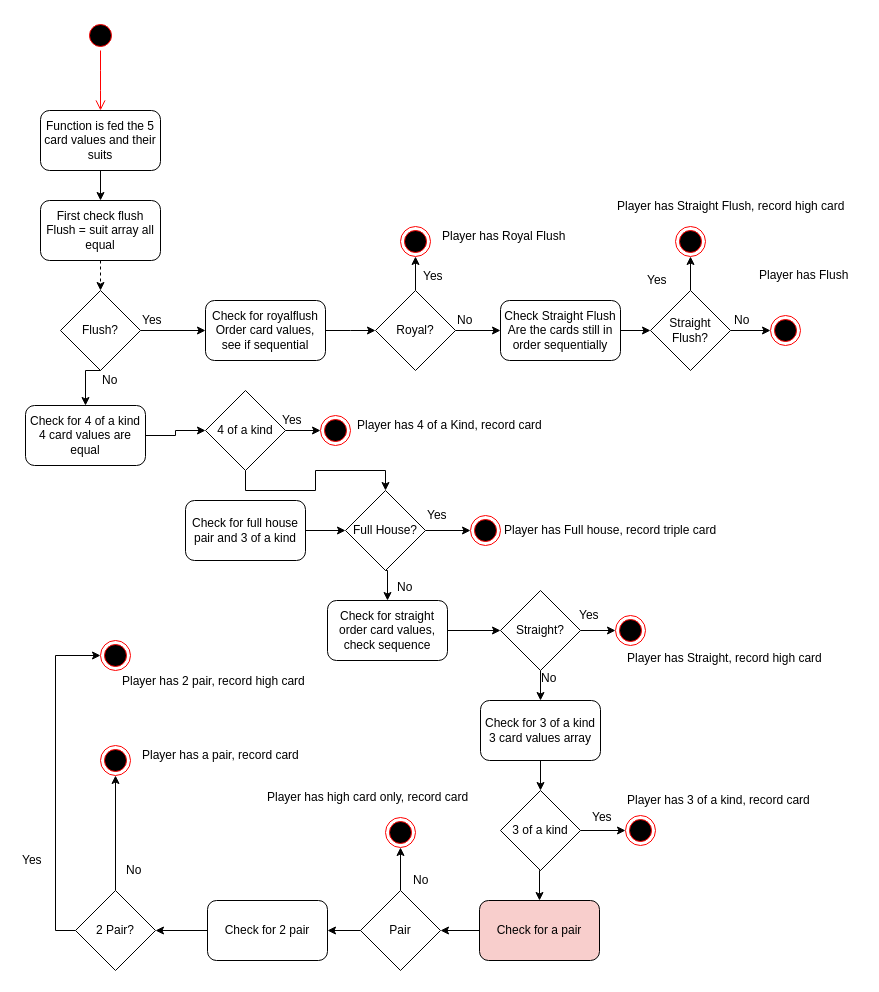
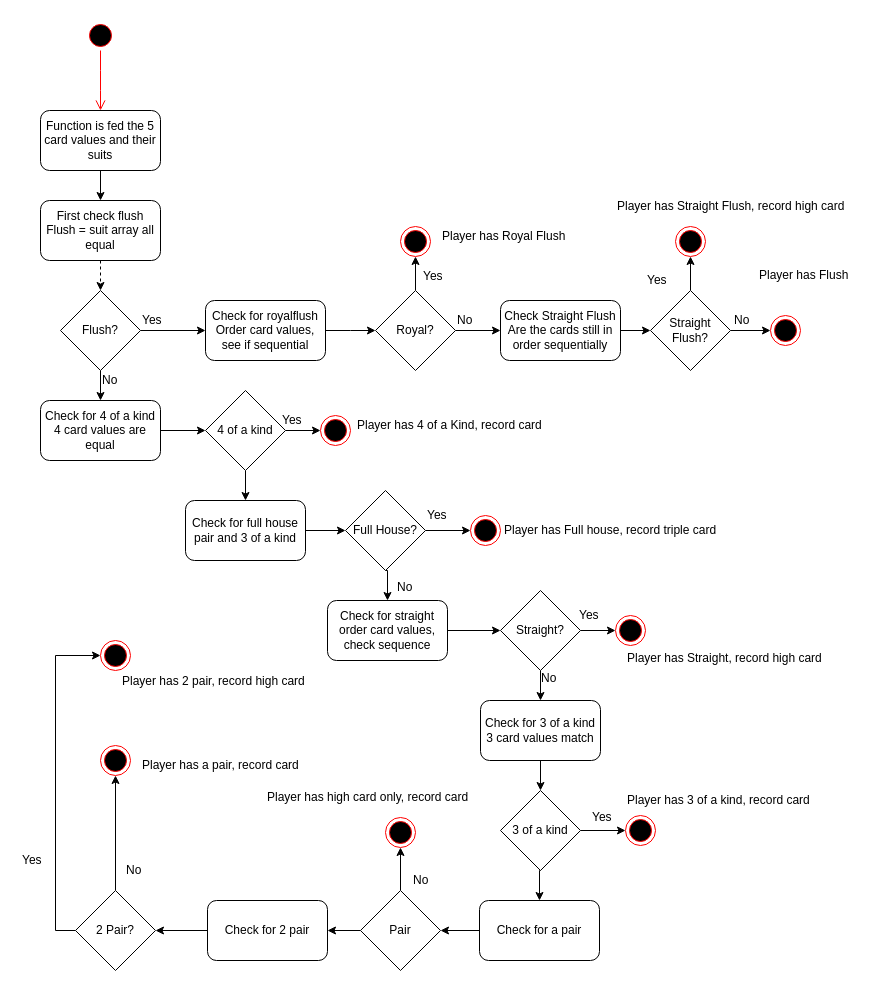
  <mxCell id="0" />
  <mxCell id="1" parent="0" />
  <mxCell id="2" value="" style="ellipse;html=1;shape=startState;fillColor=#000000;strokeColor=#ff0000;" vertex="1" parent="1"><mxGeometry x="85" y="20" width="30" height="30" as="geometry" /></mxCell>
  <mxCell id="3" value="" style="edgeStyle=orthogonalEdgeStyle;html=1;verticalAlign=bottom;endArrow=open;endSize=8;strokeColor=#ff0000;" edge="1" source="2" parent="1"><mxGeometry relative="1" as="geometry"><mxPoint x="100" y="110" as="targetPoint" /></mxGeometry></mxCell>
  <mxCell id="4" value="Function is fed the 5 card values and their suits" style="rounded=1;whiteSpace=wrap;html=1;" vertex="1" parent="1"><mxGeometry x="40" y="110" width="120" height="60" as="geometry" /></mxCell>
  <mxCell id="5" value="" style="endArrow=classic;html=1;exitX=0.5;exitY=1;exitDx=0;exitDy=0;entryX=0.5;entryY=0;entryDx=0;entryDy=0;" edge="1" parent="1" source="4"><mxGeometry width="50" height="50" relative="1" as="geometry"><mxPoint x="215" y="190" as="sourcePoint" /><mxPoint x="100" y="200" as="targetPoint" /></mxGeometry></mxCell>
  <mxCell id="6" style="edgeStyle=orthogonalEdgeStyle;rounded=0;orthogonalLoop=1;jettySize=auto;html=1;exitX=0.5;exitY=1;exitDx=0;exitDy=0;entryX=0.5;entryY=0;entryDx=0;entryDy=0;dashed=1;" edge="1" parent="1" source="7" target="10"><mxGeometry relative="1" as="geometry" /></mxCell>
  <mxCell id="7" value="First check flush&lt;br&gt;Flush = suit array all equal&lt;br&gt;" style="rounded=1;whiteSpace=wrap;html=1;" vertex="1" parent="1"><mxGeometry x="40" y="200" width="120" height="60" as="geometry" /></mxCell>
  <mxCell id="8" style="edgeStyle=orthogonalEdgeStyle;rounded=0;orthogonalLoop=1;jettySize=auto;html=1;exitX=1;exitY=0.5;exitDx=0;exitDy=0;entryX=0;entryY=0.5;entryDx=0;entryDy=0;" edge="1" parent="1" source="10" target="12"><mxGeometry relative="1" as="geometry" /></mxCell>
  <mxCell id="9" style="edgeStyle=orthogonalEdgeStyle;rounded=0;orthogonalLoop=1;jettySize=auto;html=1;exitX=0.5;exitY=1;exitDx=0;exitDy=0;entryX=0.5;entryY=0;entryDx=0;entryDy=0;" edge="1" parent="1" source="10" target="24"><mxGeometry relative="1" as="geometry" /></mxCell>
  <mxCell id="10" value="Flush?" style="rhombus;whiteSpace=wrap;html=1;" vertex="1" parent="1"><mxGeometry x="60" y="290" width="80" height="80" as="geometry" /></mxCell>
  <mxCell id="11" style="edgeStyle=orthogonalEdgeStyle;rounded=0;orthogonalLoop=1;jettySize=auto;html=1;exitX=1;exitY=0.5;exitDx=0;exitDy=0;entryX=0;entryY=0.5;entryDx=0;entryDy=0;" edge="1" parent="1" source="12"><mxGeometry relative="1" as="geometry"><mxPoint x="375" y="330" as="targetPoint" /></mxGeometry></mxCell>
  <mxCell id="12" value="Check for royalflush&lt;br&gt;Order card values, see if sequential&lt;br&gt;" style="rounded=1;whiteSpace=wrap;html=1;" vertex="1" parent="1"><mxGeometry x="205" y="300" width="120" height="60" as="geometry" /></mxCell>
  <mxCell id="13" style="edgeStyle=orthogonalEdgeStyle;rounded=0;orthogonalLoop=1;jettySize=auto;html=1;exitX=0.5;exitY=0;exitDx=0;exitDy=0;entryX=0.5;entryY=1;entryDx=0;entryDy=0;" edge="1" parent="1" source="15" target="16"><mxGeometry relative="1" as="geometry" /></mxCell>
  <mxCell id="14" style="edgeStyle=orthogonalEdgeStyle;rounded=0;orthogonalLoop=1;jettySize=auto;html=1;exitX=1;exitY=0.5;exitDx=0;exitDy=0;entryX=0;entryY=0.5;entryDx=0;entryDy=0;" edge="1" parent="1" source="15" target="78"><mxGeometry relative="1" as="geometry" /></mxCell>
  <mxCell id="15" value="Royal?" style="rhombus;whiteSpace=wrap;html=1;" vertex="1" parent="1"><mxGeometry x="375" y="290" width="80" height="80" as="geometry" /></mxCell>
  <mxCell id="16" value="" style="ellipse;html=1;shape=endState;fillColor=#000000;strokeColor=#ff0000;" vertex="1" parent="1"><mxGeometry x="400" y="226" width="30" height="30" as="geometry" /></mxCell>
  <mxCell id="17" value="" style="ellipse;html=1;shape=endState;fillColor=#000000;strokeColor=#ff0000;" vertex="1" parent="1"><mxGeometry x="770" y="315" width="30" height="30" as="geometry" /></mxCell>
  <mxCell id="18" value="Yes" style="text;html=1;resizable=0;points=[];autosize=1;align=left;verticalAlign=top;spacingTop=-4;" vertex="1" parent="1"><mxGeometry x="140" y="310" width="40" height="20" as="geometry" /></mxCell>
  <mxCell id="19" value="No" style="text;html=1;resizable=0;points=[];autosize=1;align=left;verticalAlign=top;spacingTop=-4;" vertex="1" parent="1"><mxGeometry x="455" y="310" width="30" height="20" as="geometry" /></mxCell>
  <mxCell id="20" value="Yes" style="text;html=1;resizable=0;points=[];autosize=1;align=left;verticalAlign=top;spacingTop=-4;" vertex="1" parent="1"><mxGeometry x="421" y="266" width="40" height="20" as="geometry" /></mxCell>
  <mxCell id="21" value="Player has Flush" style="text;html=1;resizable=0;points=[];autosize=1;align=left;verticalAlign=top;spacingTop=-4;" vertex="1" parent="1"><mxGeometry x="757" y="265" width="100" height="20" as="geometry" /></mxCell>
  <mxCell id="22" value="Player has Royal Flush" style="text;html=1;resizable=0;points=[];autosize=1;align=left;verticalAlign=top;spacingTop=-4;" vertex="1" parent="1"><mxGeometry x="440" y="226" width="140" height="20" as="geometry" /></mxCell>
  <mxCell id="23" style="edgeStyle=orthogonalEdgeStyle;rounded=0;orthogonalLoop=1;jettySize=auto;html=1;exitX=1;exitY=0.5;exitDx=0;exitDy=0;entryX=0;entryY=0.5;entryDx=0;entryDy=0;" edge="1" parent="1" source="24" target="28"><mxGeometry relative="1" as="geometry" /></mxCell>
- <mxCell id="24" value="Check for 4 of a kind&lt;br&gt;4 card values are equal&lt;br&gt;" style="rounded=1;whiteSpace=wrap;html=1;" vertex="1" parent="1"><mxGeometry x="25" y="405" width="120" height="60" as="geometry" /></mxCell>
+ <mxCell id="24" value="Check for 4 of a kind&lt;br&gt;4 card values are equal&lt;br&gt;" style="rounded=1;whiteSpace=wrap;html=1;" vertex="1" parent="1"><mxGeometry x="40" y="400" width="120" height="60" as="geometry" /></mxCell>
  <mxCell id="25" value="No" style="text;html=1;resizable=0;points=[];autosize=1;align=left;verticalAlign=top;spacingTop=-4;" vertex="1" parent="1"><mxGeometry x="100" y="370" width="30" height="20" as="geometry" /></mxCell>
  <mxCell id="26" style="edgeStyle=orthogonalEdgeStyle;rounded=0;orthogonalLoop=1;jettySize=auto;html=1;exitX=1;exitY=0.5;exitDx=0;exitDy=0;entryX=0;entryY=0.5;entryDx=0;entryDy=0;" edge="1" parent="1" source="28"><mxGeometry relative="1" as="geometry"><mxPoint x="320" y="430" as="targetPoint" /></mxGeometry></mxCell>
- <mxCell id="27" style="edgeStyle=orthogonalEdgeStyle;rounded=0;orthogonalLoop=1;jettySize=auto;html=1;exitX=0.5;exitY=1;exitDx=0;exitDy=0;" edge="1" parent="1" source="28" target="39"><mxGeometry relative="1" as="geometry" /></mxCell>
+ <mxCell id="27" style="edgeStyle=orthogonalEdgeStyle;rounded=0;orthogonalLoop=1;jettySize=auto;html=1;exitX=0.5;exitY=1;exitDx=0;exitDy=0;entryX=0.5;entryY=0;entryDx=0;entryDy=0;" edge="1" parent="1" source="28" target="34"><mxGeometry relative="1" as="geometry" /></mxCell>
  <mxCell id="28" value="4 of a kind" style="rhombus;whiteSpace=wrap;html=1;" vertex="1" parent="1"><mxGeometry x="205" y="390" width="80" height="80" as="geometry" /></mxCell>
  <mxCell id="29" value="Yes" style="text;html=1;resizable=0;points=[];autosize=1;align=left;verticalAlign=top;spacingTop=-4;" vertex="1" parent="1"><mxGeometry x="280" y="410" width="40" height="20" as="geometry" /></mxCell>
  <mxCell id="30" value="" style="ellipse;html=1;shape=endState;fillColor=#000000;strokeColor=#ff0000;" vertex="1" parent="1"><mxGeometry x="320" y="415" width="30" height="30" as="geometry" /></mxCell>
  <mxCell id="31" value="" style="ellipse;html=1;shape=endState;fillColor=#000000;strokeColor=#ff0000;" vertex="1" parent="1"><mxGeometry x="470" y="515" width="30" height="30" as="geometry" /></mxCell>
  <mxCell id="32" value="Player has 4 of a Kind, record card" style="text;html=1;resizable=0;points=[];autosize=1;align=left;verticalAlign=top;spacingTop=-4;" vertex="1" parent="1"><mxGeometry x="355" y="415" width="200" height="20" as="geometry" /></mxCell>
  <mxCell id="33" style="edgeStyle=orthogonalEdgeStyle;rounded=0;orthogonalLoop=1;jettySize=auto;html=1;exitX=1;exitY=0.5;exitDx=0;exitDy=0;entryX=0;entryY=0.5;entryDx=0;entryDy=0;" edge="1" parent="1" source="34" target="39"><mxGeometry relative="1" as="geometry" /></mxCell>
  <mxCell id="34" value="Check for full house&lt;br&gt;pair and 3 of a kind&lt;br&gt;" style="rounded=1;whiteSpace=wrap;html=1;" vertex="1" parent="1"><mxGeometry x="185" y="500" width="120" height="60" as="geometry" /></mxCell>
  <mxCell id="35" value="Player has Full house, record triple card" style="text;html=1;resizable=0;points=[];autosize=1;align=left;verticalAlign=top;spacingTop=-4;" vertex="1" parent="1"><mxGeometry x="502" y="520" width="230" height="20" as="geometry" /></mxCell>
  <mxCell id="36" value="Yes" style="text;html=1;resizable=0;points=[];autosize=1;align=left;verticalAlign=top;spacingTop=-4;" vertex="1" parent="1"><mxGeometry x="425" y="505" width="40" height="20" as="geometry" /></mxCell>
  <mxCell id="37" style="edgeStyle=orthogonalEdgeStyle;rounded=0;orthogonalLoop=1;jettySize=auto;html=1;exitX=1;exitY=0.5;exitDx=0;exitDy=0;entryX=0;entryY=0.5;entryDx=0;entryDy=0;" edge="1" parent="1" source="39" target="31"><mxGeometry relative="1" as="geometry" /></mxCell>
  <mxCell id="38" style="edgeStyle=orthogonalEdgeStyle;rounded=0;orthogonalLoop=1;jettySize=auto;html=1;exitX=0.5;exitY=1;exitDx=0;exitDy=0;entryX=0.5;entryY=0;entryDx=0;entryDy=0;" edge="1" parent="1" source="39" target="41"><mxGeometry relative="1" as="geometry" /></mxCell>
  <mxCell id="39" value="Full House?" style="rhombus;whiteSpace=wrap;html=1;" vertex="1" parent="1"><mxGeometry x="345" y="490" width="80" height="80" as="geometry" /></mxCell>
  <mxCell id="40" style="edgeStyle=orthogonalEdgeStyle;rounded=0;orthogonalLoop=1;jettySize=auto;html=1;exitX=1;exitY=0.5;exitDx=0;exitDy=0;entryX=0;entryY=0.5;entryDx=0;entryDy=0;" edge="1" parent="1" source="41" target="45"><mxGeometry relative="1" as="geometry" /></mxCell>
  <mxCell id="41" value="Check for straight&lt;br&gt;order card values,&lt;br&gt;check sequence&lt;br&gt;" style="rounded=1;whiteSpace=wrap;html=1;" vertex="1" parent="1"><mxGeometry x="327" y="600" width="120" height="60" as="geometry" /></mxCell>
  <mxCell id="42" value="No" style="text;html=1;resizable=0;points=[];autosize=1;align=left;verticalAlign=top;spacingTop=-4;" vertex="1" parent="1"><mxGeometry x="395" y="577" width="30" height="20" as="geometry" /></mxCell>
  <mxCell id="43" style="edgeStyle=orthogonalEdgeStyle;rounded=0;orthogonalLoop=1;jettySize=auto;html=1;exitX=1;exitY=0.5;exitDx=0;exitDy=0;entryX=0;entryY=0.5;entryDx=0;entryDy=0;" edge="1" parent="1" source="45" target="46"><mxGeometry relative="1" as="geometry" /></mxCell>
  <mxCell id="44" style="edgeStyle=orthogonalEdgeStyle;rounded=0;orthogonalLoop=1;jettySize=auto;html=1;exitX=0.5;exitY=1;exitDx=0;exitDy=0;entryX=0.5;entryY=0;entryDx=0;entryDy=0;" edge="1" parent="1" source="45" target="50"><mxGeometry relative="1" as="geometry" /></mxCell>
  <mxCell id="45" value="Straight?" style="rhombus;whiteSpace=wrap;html=1;" vertex="1" parent="1"><mxGeometry x="500" y="590" width="80" height="80" as="geometry" /></mxCell>
  <mxCell id="46" value="" style="ellipse;html=1;shape=endState;fillColor=#000000;strokeColor=#ff0000;" vertex="1" parent="1"><mxGeometry x="615" y="615" width="30" height="30" as="geometry" /></mxCell>
  <mxCell id="47" value="Player has Straight, record high card" style="text;html=1;resizable=0;points=[];autosize=1;align=left;verticalAlign=top;spacingTop=-4;" vertex="1" parent="1"><mxGeometry x="625" y="648" width="210" height="20" as="geometry" /></mxCell>
  <mxCell id="48" value="Yes" style="text;html=1;resizable=0;points=[];autosize=1;align=left;verticalAlign=top;spacingTop=-4;" vertex="1" parent="1"><mxGeometry x="577" y="605" width="40" height="20" as="geometry" /></mxCell>
  <mxCell id="49" style="edgeStyle=orthogonalEdgeStyle;rounded=0;orthogonalLoop=1;jettySize=auto;html=1;exitX=0.5;exitY=1;exitDx=0;exitDy=0;entryX=0.5;entryY=0;entryDx=0;entryDy=0;" edge="1" parent="1" source="50" target="54"><mxGeometry relative="1" as="geometry" /></mxCell>
- <mxCell id="50" value="Check for 3 of a kind&lt;br&gt;3 card values array&lt;br&gt;" style="rounded=1;whiteSpace=wrap;html=1;" vertex="1" parent="1"><mxGeometry x="480" y="700" width="120" height="60" as="geometry" /></mxCell>
+ <mxCell id="50" value="Check for 3 of a kind&lt;br&gt;3 card values match&lt;br&gt;" style="rounded=1;whiteSpace=wrap;html=1;" vertex="1" parent="1"><mxGeometry x="480" y="700" width="120" height="60" as="geometry" /></mxCell>
  <mxCell id="51" value="No" style="text;html=1;resizable=0;points=[];autosize=1;align=left;verticalAlign=top;spacingTop=-4;" vertex="1" parent="1"><mxGeometry x="539" y="668" width="30" height="20" as="geometry" /></mxCell>
  <mxCell id="52" style="edgeStyle=orthogonalEdgeStyle;rounded=0;orthogonalLoop=1;jettySize=auto;html=1;exitX=1;exitY=0.5;exitDx=0;exitDy=0;entryX=0;entryY=0.5;entryDx=0;entryDy=0;" edge="1" parent="1" source="54" target="55"><mxGeometry relative="1" as="geometry" /></mxCell>
  <mxCell id="53" style="edgeStyle=orthogonalEdgeStyle;rounded=0;orthogonalLoop=1;jettySize=auto;html=1;exitX=0.5;exitY=1;exitDx=0;exitDy=0;entryX=0.5;entryY=0;entryDx=0;entryDy=0;" edge="1" parent="1" source="54" target="59"><mxGeometry relative="1" as="geometry" /></mxCell>
  <mxCell id="54" value="3 of a kind" style="rhombus;whiteSpace=wrap;html=1;" vertex="1" parent="1"><mxGeometry x="500" y="790" width="80" height="80" as="geometry" /></mxCell>
  <mxCell id="55" value="" style="ellipse;html=1;shape=endState;fillColor=#000000;strokeColor=#ff0000;" vertex="1" parent="1"><mxGeometry x="625" y="815" width="30" height="30" as="geometry" /></mxCell>
  <mxCell id="56" value="Player has 3 of a kind, record card" style="text;html=1;resizable=0;points=[];autosize=1;align=left;verticalAlign=top;spacingTop=-4;" vertex="1" parent="1"><mxGeometry x="625" y="790" width="200" height="20" as="geometry" /></mxCell>
  <mxCell id="57" value="Yes" style="text;html=1;resizable=0;points=[];autosize=1;align=left;verticalAlign=top;spacingTop=-4;" vertex="1" parent="1"><mxGeometry x="590" y="807" width="40" height="20" as="geometry" /></mxCell>
  <mxCell id="58" style="edgeStyle=orthogonalEdgeStyle;rounded=0;orthogonalLoop=1;jettySize=auto;html=1;exitX=0;exitY=0.5;exitDx=0;exitDy=0;entryX=1;entryY=0.5;entryDx=0;entryDy=0;" edge="1" parent="1" source="59" target="62"><mxGeometry relative="1" as="geometry" /></mxCell>
- <mxCell id="59" value="Check for a pair" style="rounded=1;whiteSpace=wrap;html=1;fillColor=#f8cecc;" vertex="1" parent="1"><mxGeometry x="479" y="900" width="120" height="60" as="geometry" /></mxCell>
+ <mxCell id="59" value="Check for a pair" style="rounded=1;whiteSpace=wrap;html=1;" vertex="1" parent="1"><mxGeometry x="479" y="900" width="120" height="60" as="geometry" /></mxCell>
  <mxCell id="60" style="edgeStyle=orthogonalEdgeStyle;rounded=0;orthogonalLoop=1;jettySize=auto;html=1;exitX=0.5;exitY=0;exitDx=0;exitDy=0;entryX=0.5;entryY=1;entryDx=0;entryDy=0;" edge="1" parent="1" source="62" target="63"><mxGeometry relative="1" as="geometry" /></mxCell>
  <mxCell id="61" style="edgeStyle=orthogonalEdgeStyle;rounded=0;orthogonalLoop=1;jettySize=auto;html=1;exitX=0;exitY=0.5;exitDx=0;exitDy=0;entryX=1;entryY=0.5;entryDx=0;entryDy=0;" edge="1" parent="1" source="62" target="67"><mxGeometry relative="1" as="geometry" /></mxCell>
  <mxCell id="62" value="Pair" style="rhombus;whiteSpace=wrap;html=1;" vertex="1" parent="1"><mxGeometry x="360" y="890" width="80" height="80" as="geometry" /></mxCell>
  <mxCell id="63" value="" style="ellipse;html=1;shape=endState;fillColor=#000000;strokeColor=#ff0000;" vertex="1" parent="1"><mxGeometry x="385" y="817" width="30" height="30" as="geometry" /></mxCell>
  <mxCell id="64" value="Player has high card only, record card" style="text;html=1;resizable=0;points=[];autosize=1;align=left;verticalAlign=top;spacingTop=-4;" vertex="1" parent="1"><mxGeometry x="265" y="787" width="220" height="20" as="geometry" /></mxCell>
  <mxCell id="65" value="No" style="text;html=1;resizable=0;points=[];autosize=1;align=left;verticalAlign=top;spacingTop=-4;" vertex="1" parent="1"><mxGeometry x="411" y="870" width="30" height="20" as="geometry" /></mxCell>
  <mxCell id="66" style="edgeStyle=orthogonalEdgeStyle;rounded=0;orthogonalLoop=1;jettySize=auto;html=1;exitX=0;exitY=0.5;exitDx=0;exitDy=0;entryX=1;entryY=0.5;entryDx=0;entryDy=0;" edge="1" parent="1" source="67" target="70"><mxGeometry relative="1" as="geometry" /></mxCell>
  <mxCell id="67" value="Check for 2 pair" style="rounded=1;whiteSpace=wrap;html=1;" vertex="1" parent="1"><mxGeometry x="207" y="900" width="120" height="60" as="geometry" /></mxCell>
  <mxCell id="68" style="edgeStyle=orthogonalEdgeStyle;rounded=0;orthogonalLoop=1;jettySize=auto;html=1;exitX=0.5;exitY=0;exitDx=0;exitDy=0;entryX=0.5;entryY=1;entryDx=0;entryDy=0;" edge="1" parent="1" source="70" target="71"><mxGeometry relative="1" as="geometry" /></mxCell>
  <mxCell id="69" style="edgeStyle=orthogonalEdgeStyle;rounded=0;orthogonalLoop=1;jettySize=auto;html=1;exitX=0;exitY=0.5;exitDx=0;exitDy=0;entryX=0;entryY=0.5;entryDx=0;entryDy=0;" edge="1" parent="1" source="70" target="72"><mxGeometry relative="1" as="geometry" /></mxCell>
  <mxCell id="70" value="2 Pair?" style="rhombus;whiteSpace=wrap;html=1;" vertex="1" parent="1"><mxGeometry x="75" y="890" width="80" height="80" as="geometry" /></mxCell>
  <mxCell id="71" value="" style="ellipse;html=1;shape=endState;fillColor=#000000;strokeColor=#ff0000;" vertex="1" parent="1"><mxGeometry x="100" y="745" width="30" height="30" as="geometry" /></mxCell>
  <mxCell id="72" value="" style="ellipse;html=1;shape=endState;fillColor=#000000;strokeColor=#ff0000;" vertex="1" parent="1"><mxGeometry x="100" y="640" width="30" height="30" as="geometry" /></mxCell>
- <mxCell id="73" value="Player has a pair, record card" style="text;html=1;resizable=0;points=[];autosize=1;align=left;verticalAlign=top;spacingTop=-4;" vertex="1" parent="1"><mxGeometry x="140" y="745" width="170" height="20" as="geometry" /></mxCell>
+ <mxCell id="73" value="Player has a pair, record card" style="text;html=1;resizable=0;points=[];autosize=1;align=left;verticalAlign=top;spacingTop=-4;" vertex="1" parent="1"><mxGeometry x="140" y="755" width="170" height="20" as="geometry" /></mxCell>
  <mxCell id="74" value="No" style="text;html=1;resizable=0;points=[];autosize=1;align=left;verticalAlign=top;spacingTop=-4;" vertex="1" parent="1"><mxGeometry x="124" y="860" width="30" height="20" as="geometry" /></mxCell>
  <mxCell id="75" value="Player has 2 pair, record high card" style="text;html=1;resizable=0;points=[];autosize=1;align=left;verticalAlign=top;spacingTop=-4;" vertex="1" parent="1"><mxGeometry x="120" y="671" width="200" height="20" as="geometry" /></mxCell>
  <mxCell id="76" value="Yes" style="text;html=1;resizable=0;points=[];autosize=1;align=left;verticalAlign=top;spacingTop=-4;" vertex="1" parent="1"><mxGeometry x="20" y="850" width="40" height="20" as="geometry" /></mxCell>
  <mxCell id="77" style="edgeStyle=orthogonalEdgeStyle;rounded=0;orthogonalLoop=1;jettySize=auto;html=1;exitX=1;exitY=0.5;exitDx=0;exitDy=0;entryX=0;entryY=0.5;entryDx=0;entryDy=0;" edge="1" parent="1" source="78" target="81"><mxGeometry relative="1" as="geometry" /></mxCell>
  <mxCell id="78" value="Check Straight Flush&lt;br&gt;Are the cards still in order sequentially&lt;br&gt;" style="rounded=1;whiteSpace=wrap;html=1;" vertex="1" parent="1"><mxGeometry x="500" y="300" width="120" height="60" as="geometry" /></mxCell>
  <mxCell id="79" style="edgeStyle=orthogonalEdgeStyle;rounded=0;orthogonalLoop=1;jettySize=auto;html=1;exitX=1;exitY=0.5;exitDx=0;exitDy=0;entryX=0;entryY=0.5;entryDx=0;entryDy=0;" edge="1" parent="1" source="81" target="17"><mxGeometry relative="1" as="geometry" /></mxCell>
  <mxCell id="80" style="edgeStyle=orthogonalEdgeStyle;rounded=0;orthogonalLoop=1;jettySize=auto;html=1;exitX=0.5;exitY=0;exitDx=0;exitDy=0;entryX=0.5;entryY=1;entryDx=0;entryDy=0;" edge="1" parent="1" source="81" target="83"><mxGeometry relative="1" as="geometry" /></mxCell>
  <mxCell id="81" value="Straight Flush?" style="rhombus;whiteSpace=wrap;html=1;" vertex="1" parent="1"><mxGeometry x="650" y="290" width="80" height="80" as="geometry" /></mxCell>
  <mxCell id="82" value="No" style="text;html=1;resizable=0;points=[];autosize=1;align=left;verticalAlign=top;spacingTop=-4;" vertex="1" parent="1"><mxGeometry x="732" y="310" width="30" height="20" as="geometry" /></mxCell>
  <mxCell id="83" value="" style="ellipse;html=1;shape=endState;fillColor=#000000;strokeColor=#ff0000;" vertex="1" parent="1"><mxGeometry x="675" y="226" width="30" height="30" as="geometry" /></mxCell>
  <mxCell id="84" value="Yes" style="text;html=1;resizable=0;points=[];autosize=1;align=left;verticalAlign=top;spacingTop=-4;" vertex="1" parent="1"><mxGeometry x="645" y="270" width="40" height="20" as="geometry" /></mxCell>
  <mxCell id="85" value="Player has Straight Flush, record high card&lt;br&gt;" style="text;html=1;resizable=0;points=[];autosize=1;align=left;verticalAlign=top;spacingTop=-4;" vertex="1" parent="1"><mxGeometry x="615" y="196" width="240" height="20" as="geometry" /></mxCell>
